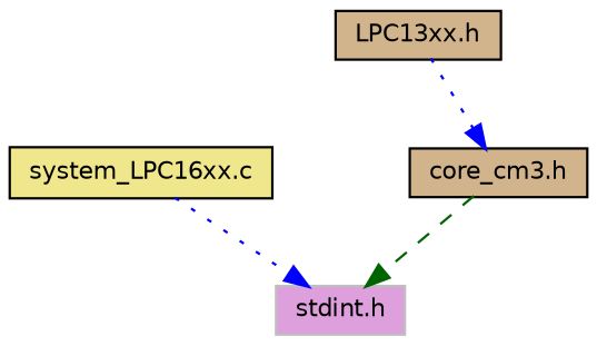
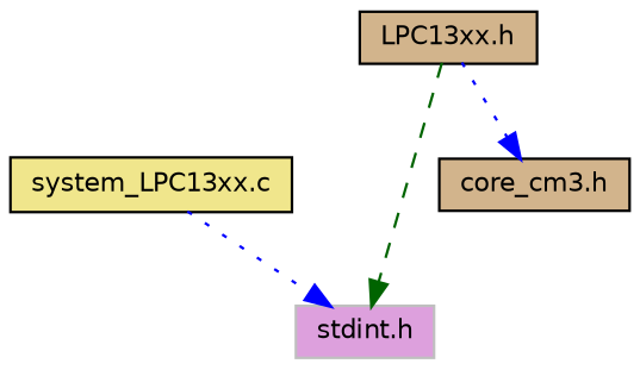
  digraph {
    node [color=black fillcolor=tan fontname=Helvetica fontsize=10 shape=record style=filled]
    edge [color=blue fontname=Helvetica fontsize=10 labelfontname=Helvetica labelfontsize=10 style=dotted]
-   n1 [fillcolor=khaki fontcolor=black height=0.2 label="system_LPC16xx.c" width=0.4]
+   n1 [fillcolor=khaki fontcolor=black height=0.2 label="system_LPC13xx.c" width=0.4]
    n2 [color=grey75 fillcolor=plum height=0.2 label="stdint.h" width=0.4]
    n3 [height=0.2 label="LPC13xx.h" width=0.4]
    n4 [height=0.2 label="core_cm3.h" width=0.4]
    n1 -> n2
    n3 -> n4
-   n4 -> n2 [color=darkgreen style=dashed]
+   n3 -> n2 [color=darkgreen style=dashed]
  }
